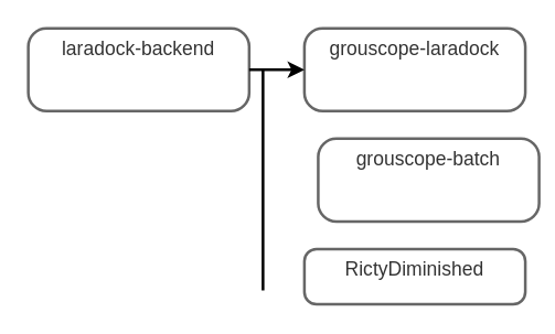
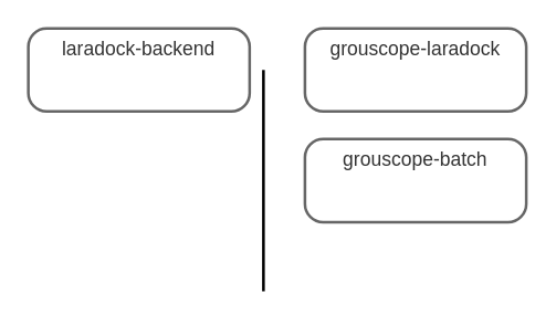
  <mxCell id="0" />
  <mxCell id="1" parent="0" />
  <mxCell id="2" value="&lt;span style=&quot;font-size: 14px&quot;&gt;laradock-backend&lt;/span&gt;" style="rounded=1;whiteSpace=wrap;html=1;fillColor=#FFFFFF;strokeColor=#666666;fontColor=#333333;strokeWidth=2;align=center;verticalAlign=top;arcSize=22;" vertex="1" parent="1"><mxGeometry x="20" y="20" width="160" height="60" as="geometry" /></mxCell>
- <mxCell id="3" value="&lt;span style=&quot;font-size: 14px&quot;&gt;grouscope-batch&lt;/span&gt;" style="rounded=1;whiteSpace=wrap;html=1;fillColor=#FFFFFF;strokeColor=#666666;fontColor=#333333;strokeWidth=2;align=center;verticalAlign=top;arcSize=22;" vertex="1" parent="1"><mxGeometry x="230" y="100" width="160" height="60" as="geometry" /></mxCell>
+ <mxCell id="3" value="&lt;span style=&quot;font-size: 14px&quot;&gt;grouscope-batch&lt;/span&gt;" style="rounded=1;whiteSpace=wrap;html=1;fillColor=#FFFFFF;strokeColor=#666666;fontColor=#333333;strokeWidth=2;align=center;verticalAlign=top;arcSize=22;" vertex="1" parent="1"><mxGeometry x="220" y="100" width="160" height="60" as="geometry" /></mxCell>
  <mxCell id="4" value="&lt;span style=&quot;font-size: 14px&quot;&gt;grouscope-laradock&lt;/span&gt;" style="rounded=1;whiteSpace=wrap;html=1;fillColor=#FFFFFF;strokeColor=#666666;fontColor=#333333;strokeWidth=2;align=center;verticalAlign=top;arcSize=22;" vertex="1" parent="1"><mxGeometry x="220" y="20" width="160" height="60" as="geometry" /></mxCell>
- <mxCell id="5" value="&lt;span style=&quot;font-size: 14px&quot;&gt;RictyDiminished&lt;/span&gt;" style="rounded=1;whiteSpace=wrap;html=1;fillColor=#FFFFFF;strokeColor=#666666;fontColor=#333333;strokeWidth=2;align=center;verticalAlign=top;arcSize=22;" vertex="1" parent="1"><mxGeometry x="220" y="180" width="160" height="40" as="geometry" /></mxCell>
- <mxCell id="6" value="" style="endArrow=classic;html=1;strokeColor=#000000;strokeWidth=2;exitX=1;exitY=0.5;exitDx=0;exitDy=0;entryX=0;entryY=0.5;entryDx=0;entryDy=0;" edge="1" parent="1" source="2" target="4"><mxGeometry width="50" height="50" relative="1" as="geometry"><mxPoint x="540" y="220" as="sourcePoint" /><mxPoint x="620" y="220" as="targetPoint" /></mxGeometry></mxCell>
  <mxCell id="7" value="" style="endArrow=none;html=1;strokeColor=#000000;strokeWidth=2;" edge="1" parent="1"><mxGeometry width="50" height="50" relative="1" as="geometry"><mxPoint x="190" y="50" as="sourcePoint" /><mxPoint x="190" y="210" as="targetPoint" /></mxGeometry></mxCell>
